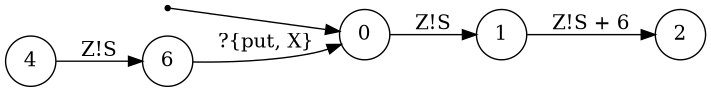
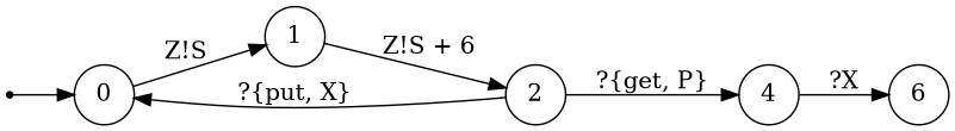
  digraph {
    rankdir=LR
    node [shape=circle]
    START [shape=point]
    0
    1
    2
    4
    6
    START -> 0
    0 -> 1 [label="Z!S"]
    1 -> 2 [label="Z!S + 6"]
-   6 -> 0 [label="?{put, X}"]
-   4 -> 6 [label="Z!S"]
+   2 -> 0 [label="?{put, X}"]
+   2 -> 4 [label="?{get, P}"]
+   4 -> 6 [label="?X"]
  }
